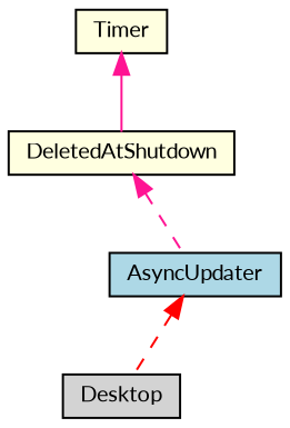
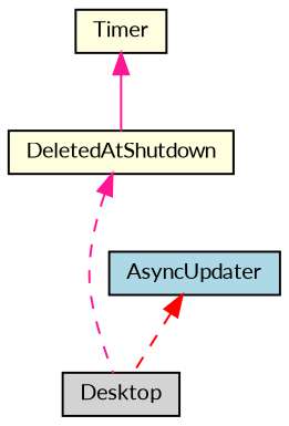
  digraph {
    fontname=Lato
    node [color=black fillcolor=lightyellow fontname=Lato fontsize=10 shape=record style=filled]
    edge [color=deeppink dir=back fontname=Lato fontsize=10 labelfontname=Helvetica labelfontsize=10 style=dashed]
    n1 [fillcolor=lightgrey fontcolor=black height=0.2 label=Desktop width=0.4]
    n2 [height=0.2 label=DeletedAtShutdown width=0.4]
    n3 [height=0.2 label=Timer width=0.4]
    n4 [fillcolor=lightblue height=0.2 label=AsyncUpdater width=0.4]
-   n2 -> n4
+   n2 -> n1
    n3 -> n2 [style=solid]
    n4 -> n1 [color=red]
  }
